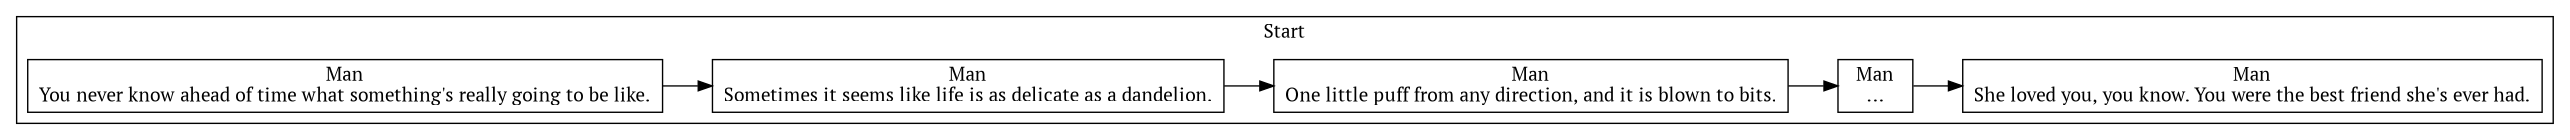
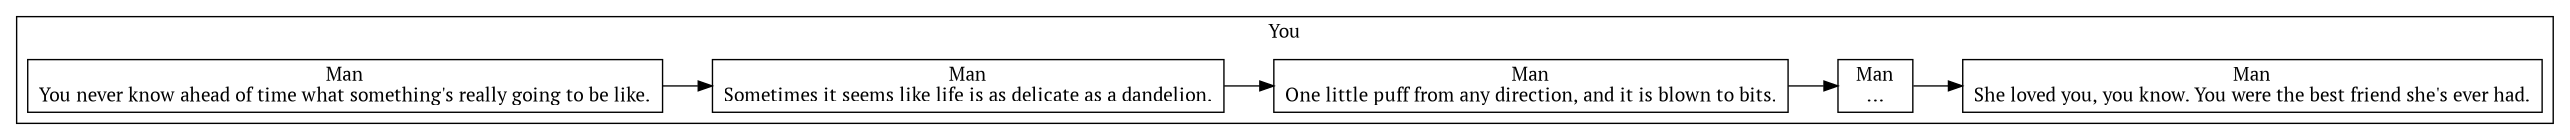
  digraph {
    rankdir=LR
    fontname="PT Serif"
    node [shape=box fontname="PT Serif"]
    edge [fontname="PT Serif"]
    n1 [label="Man\nYou never know ahead of time what something's really going to be like."]
    n2 [label="Man\nSometimes it seems like life is as delicate as a dandelion."]
    n3 [label="Man\nOne little puff from any direction, and it is blown to bits."]
    n4 [label="Man\n..."]
    n5 [label="Man\nShe loved you, you know. You were the best friend she's ever had."]
    subgraph cluster_1 {
-     label=Start
+     label=You
      n1
      n2
      n3
      n4
      n5
    }
    n1 -> n2
    n2 -> n3
    n3 -> n4
    n4 -> n5
  }
